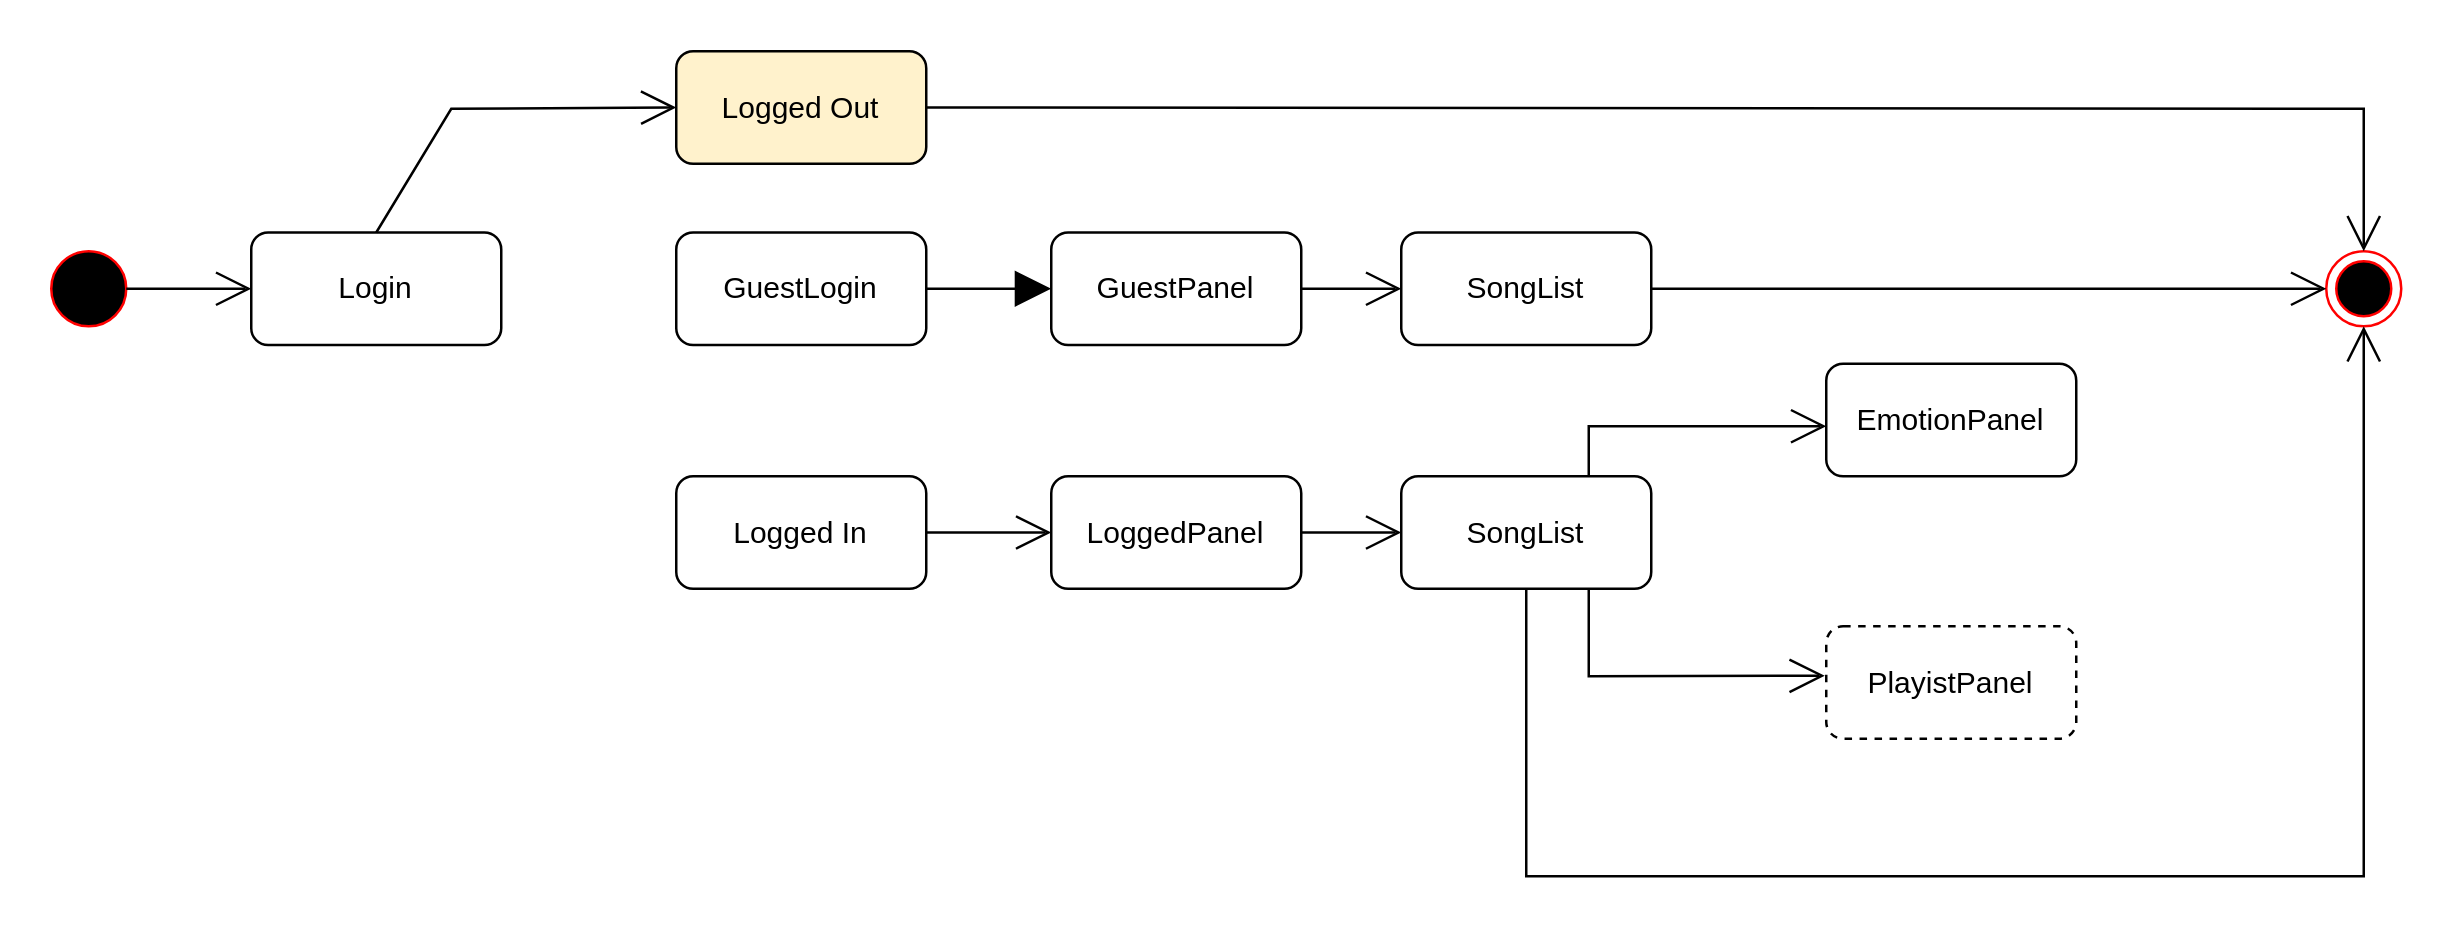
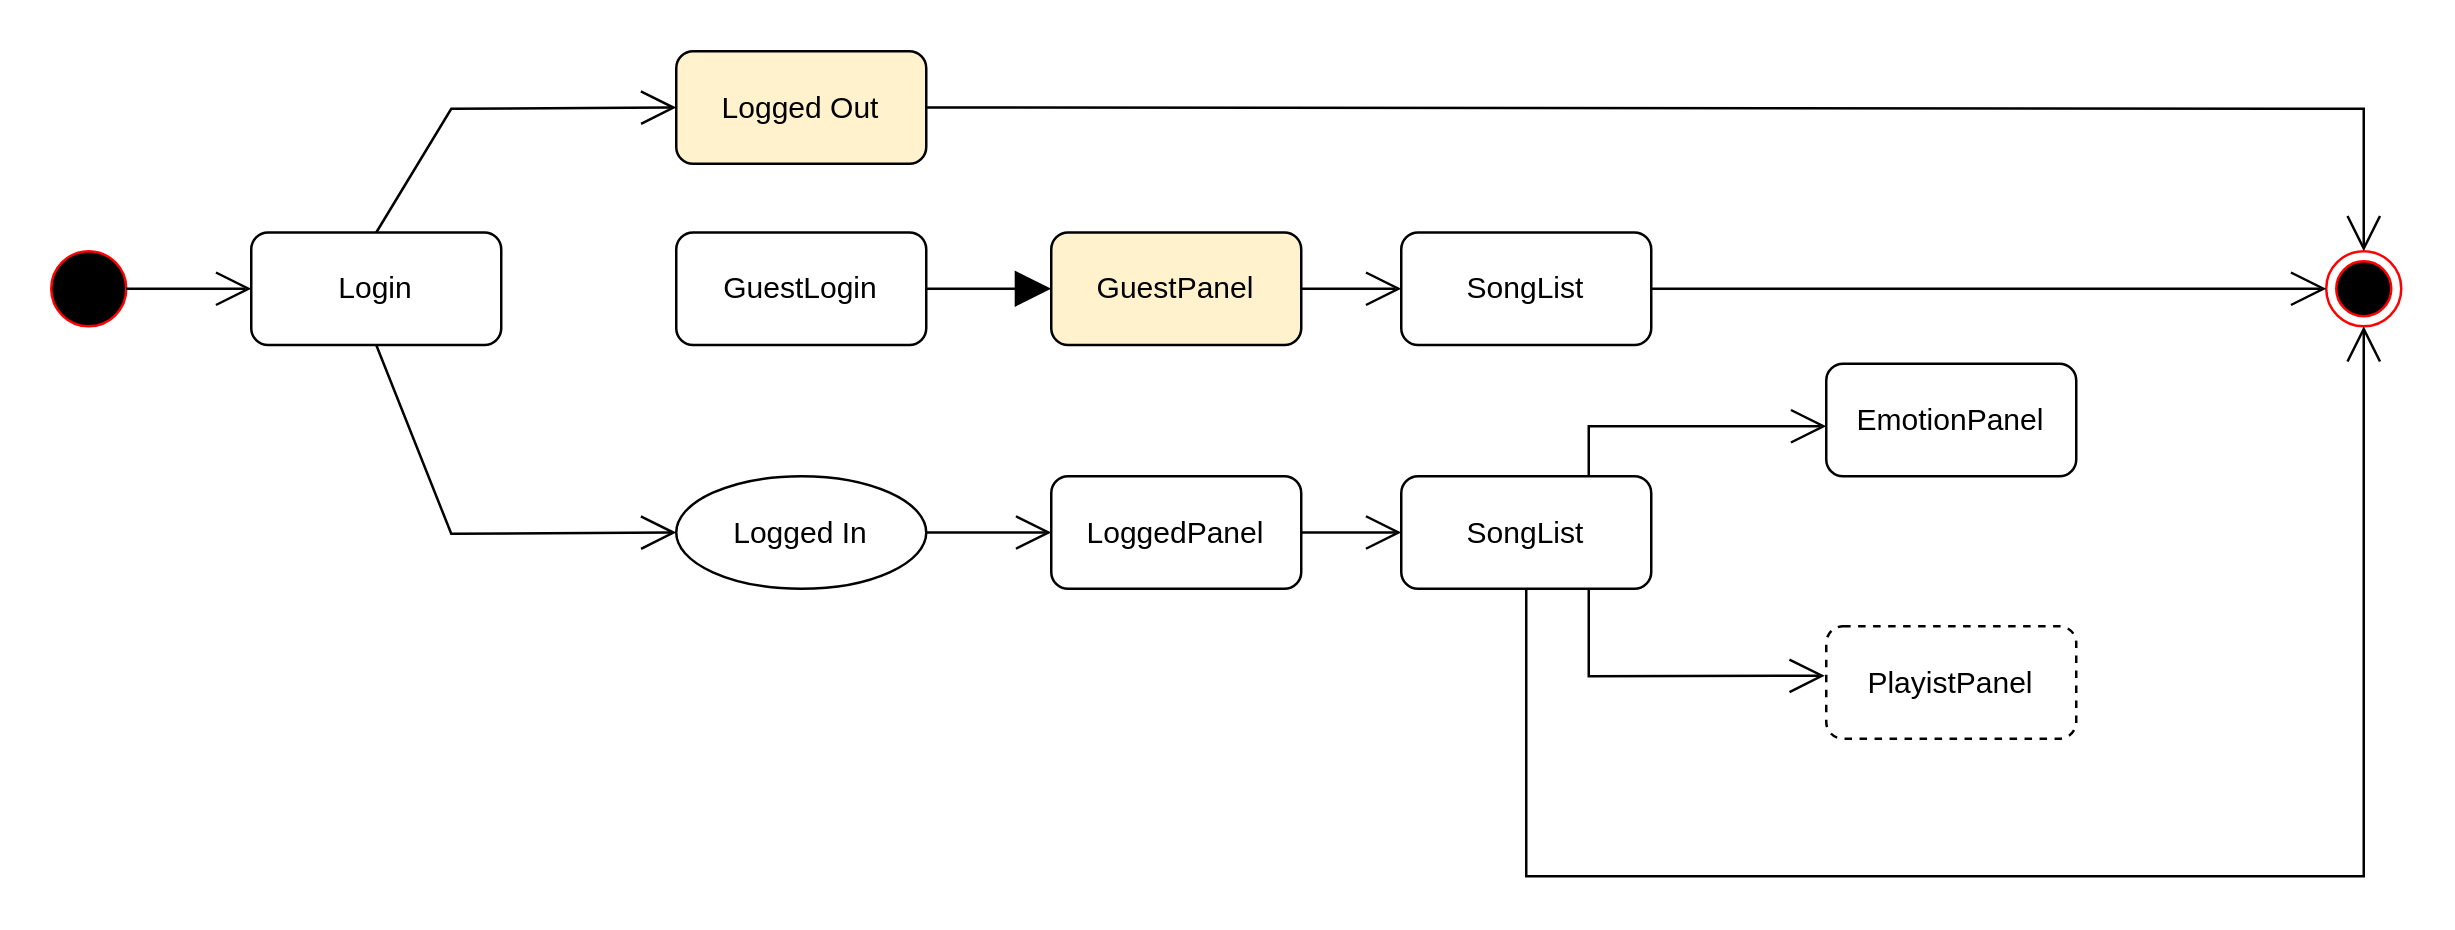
  <mxCell id="0" />
  <mxCell id="1" parent="0" />
  <mxCell id="2" value="Login" style="rounded=1;whiteSpace=wrap;html=1;" parent="1" vertex="1"><mxGeometry x="100" y="92.5" width="100" height="45" as="geometry" /></mxCell>
  <mxCell id="3" value="" style="ellipse;html=1;fillColor=#000000;strokeColor=#ff0000;" parent="1" vertex="1"><mxGeometry x="20" y="100" width="30" height="30" as="geometry" /></mxCell>
  <mxCell id="4" value="" style="ellipse;html=1;shape=endState;fillColor=#000000;strokeColor=#ff0000;" parent="1" vertex="1"><mxGeometry x="930" y="100" width="30" height="30" as="geometry" /></mxCell>
- <mxCell id="5" value="Logged In" style="rounded=1;whiteSpace=wrap;html=1;" parent="1" vertex="1"><mxGeometry x="270" y="190" width="100" height="45" as="geometry" /></mxCell>
+ <mxCell id="5" value="Logged In" style="ellipse;whiteSpace=wrap;html=1;" parent="1" vertex="1"><mxGeometry x="270" y="190" width="100" height="45" as="geometry" /></mxCell>
  <mxCell id="6" value="Logged Out" style="rounded=1;whiteSpace=wrap;html=1;fillColor=#fff2cc;" parent="1" vertex="1"><mxGeometry x="270" y="20" width="100" height="45" as="geometry" /></mxCell>
  <mxCell id="7" value="" style="endArrow=open;endFill=1;endSize=12;html=1;rounded=0;exitX=0.5;exitY=0;exitDx=0;exitDy=0;entryX=0;entryY=0.5;entryDx=0;entryDy=0;" parent="1" source="2" target="6" edge="1"><mxGeometry width="160" relative="1" as="geometry"><mxPoint x="330" y="230" as="sourcePoint" /><mxPoint x="490" y="230" as="targetPoint" /><Array as="points"><mxPoint x="180" y="43" /></Array></mxGeometry></mxCell>
+ <mxCell id="8" value="" style="endArrow=open;endFill=1;endSize=12;html=1;rounded=0;exitX=0.5;exitY=1;exitDx=0;exitDy=0;entryX=0;entryY=0.5;entryDx=0;entryDy=0;" parent="1" source="2" target="5" edge="1"><mxGeometry width="160" relative="1" as="geometry"><mxPoint x="190" y="103" as="sourcePoint" /><mxPoint x="270" y="53" as="targetPoint" /><Array as="points"><mxPoint x="180" y="213" /></Array></mxGeometry></mxCell>
  <mxCell id="9" value="" style="endArrow=open;endFill=1;endSize=12;html=1;rounded=0;exitX=1;exitY=0.5;exitDx=0;exitDy=0;entryX=0;entryY=0.5;entryDx=0;entryDy=0;" parent="1" source="3" target="2" edge="1"><mxGeometry width="160" relative="1" as="geometry"><mxPoint x="60" y="150" as="sourcePoint" /><mxPoint x="110" y="150" as="targetPoint" /><Array as="points" /></mxGeometry></mxCell>
  <mxCell id="10" value="GuestLogin" style="rounded=1;whiteSpace=wrap;html=1;" vertex="1" parent="1"><mxGeometry x="270" y="92.5" width="100" height="45" as="geometry" /></mxCell>
  <mxCell id="11" value="PlayistPanel" style="rounded=1;whiteSpace=wrap;html=1;dashed=1;" vertex="1" parent="1"><mxGeometry x="730" y="250" width="100" height="45" as="geometry" /></mxCell>
- <mxCell id="12" value="GuestPanel" style="rounded=1;whiteSpace=wrap;html=1;" vertex="1" parent="1"><mxGeometry x="420" y="92.5" width="100" height="45" as="geometry" /></mxCell>
+ <mxCell id="12" value="GuestPanel" style="rounded=1;whiteSpace=wrap;html=1;fillColor=#fff2cc;" vertex="1" parent="1"><mxGeometry x="420" y="92.5" width="100" height="45" as="geometry" /></mxCell>
  <mxCell id="13" value="LoggedPanel" style="rounded=1;whiteSpace=wrap;html=1;" vertex="1" parent="1"><mxGeometry x="420" y="190" width="100" height="45" as="geometry" /></mxCell>
  <mxCell id="14" value="SongList" style="rounded=1;whiteSpace=wrap;html=1;" vertex="1" parent="1"><mxGeometry x="560" y="92.5" width="100" height="45" as="geometry" /></mxCell>
  <mxCell id="15" value="SongList" style="rounded=1;whiteSpace=wrap;html=1;" vertex="1" parent="1"><mxGeometry x="560" y="190" width="100" height="45" as="geometry" /></mxCell>
  <mxCell id="16" value="EmotionPanel" style="rounded=1;whiteSpace=wrap;html=1;" vertex="1" parent="1"><mxGeometry x="730" y="145" width="100" height="45" as="geometry" /></mxCell>
  <mxCell id="17" value="" style="endArrow=open;endFill=1;endSize=12;html=1;rounded=0;exitX=1;exitY=0.5;exitDx=0;exitDy=0;entryX=0;entryY=0.5;entryDx=0;entryDy=0;" edge="1" parent="1" source="14" target="4"><mxGeometry width="160" relative="1" as="geometry"><mxPoint x="240" y="125" as="sourcePoint" /><mxPoint x="280" y="125" as="targetPoint" /><Array as="points" /></mxGeometry></mxCell>
  <mxCell id="18" value="" style="endArrow=open;endFill=1;endSize=12;html=1;rounded=0;exitX=1;exitY=0.5;exitDx=0;exitDy=0;entryX=0.5;entryY=0;entryDx=0;entryDy=0;" edge="1" parent="1" source="6" target="4"><mxGeometry width="160" relative="1" as="geometry"><mxPoint x="670" y="125" as="sourcePoint" /><mxPoint x="940" y="125" as="targetPoint" /><Array as="points"><mxPoint x="945" y="43" /></Array></mxGeometry></mxCell>
  <mxCell id="19" value="" style="endArrow=open;endFill=1;endSize=12;html=1;rounded=0;exitX=0.5;exitY=1;exitDx=0;exitDy=0;entryX=0.5;entryY=1;entryDx=0;entryDy=0;" edge="1" parent="1" source="15" target="4"><mxGeometry width="160" relative="1" as="geometry"><mxPoint x="670" y="125" as="sourcePoint" /><mxPoint x="940" y="125" as="targetPoint" /><Array as="points"><mxPoint x="610" y="350" /><mxPoint x="945" y="350" /></Array></mxGeometry></mxCell>
  <mxCell id="20" value="" style="endArrow=block;endFill=1;endSize=12;html=1;rounded=0;exitX=1;exitY=0.5;exitDx=0;exitDy=0;entryX=0;entryY=0.5;entryDx=0;entryDy=0;" edge="1" parent="1" source="10" target="12"><mxGeometry width="160" relative="1" as="geometry"><mxPoint x="240" y="125" as="sourcePoint" /><mxPoint x="280" y="125" as="targetPoint" /><Array as="points" /></mxGeometry></mxCell>
  <mxCell id="21" value="" style="endArrow=open;endFill=1;endSize=12;html=1;rounded=0;exitX=1;exitY=0.5;exitDx=0;exitDy=0;" edge="1" parent="1" source="12" target="14"><mxGeometry width="160" relative="1" as="geometry"><mxPoint x="380" y="125" as="sourcePoint" /><mxPoint x="430" y="125" as="targetPoint" /><Array as="points" /></mxGeometry></mxCell>
  <mxCell id="22" value="" style="endArrow=open;endFill=1;endSize=12;html=1;rounded=0;exitX=1;exitY=0.5;exitDx=0;exitDy=0;" edge="1" parent="1" source="5" target="13"><mxGeometry width="160" relative="1" as="geometry"><mxPoint x="530" y="125" as="sourcePoint" /><mxPoint x="570" y="125" as="targetPoint" /><Array as="points" /></mxGeometry></mxCell>
  <mxCell id="23" value="" style="endArrow=open;endFill=1;endSize=12;html=1;rounded=0;exitX=1;exitY=0.5;exitDx=0;exitDy=0;entryX=0;entryY=0.5;entryDx=0;entryDy=0;" edge="1" parent="1" source="13" target="15"><mxGeometry width="160" relative="1" as="geometry"><mxPoint x="380" y="223" as="sourcePoint" /><mxPoint x="430" y="223" as="targetPoint" /><Array as="points" /></mxGeometry></mxCell>
  <mxCell id="24" value="" style="endArrow=open;endFill=1;endSize=12;html=1;rounded=0;exitX=0.75;exitY=0;exitDx=0;exitDy=0;" edge="1" parent="1" source="15"><mxGeometry width="160" relative="1" as="geometry"><mxPoint x="530" y="125" as="sourcePoint" /><mxPoint x="730" y="170" as="targetPoint" /><Array as="points"><mxPoint x="635" y="170" /></Array></mxGeometry></mxCell>
  <mxCell id="25" value="" style="endArrow=open;endFill=1;endSize=12;html=1;rounded=0;exitX=0.75;exitY=1;exitDx=0;exitDy=0;entryX=-0.006;entryY=0.44;entryDx=0;entryDy=0;entryPerimeter=0;" edge="1" parent="1" source="15" target="11"><mxGeometry width="160" relative="1" as="geometry"><mxPoint x="645" y="200" as="sourcePoint" /><mxPoint x="740" y="180" as="targetPoint" /><Array as="points"><mxPoint x="635" y="270" /></Array></mxGeometry></mxCell>
